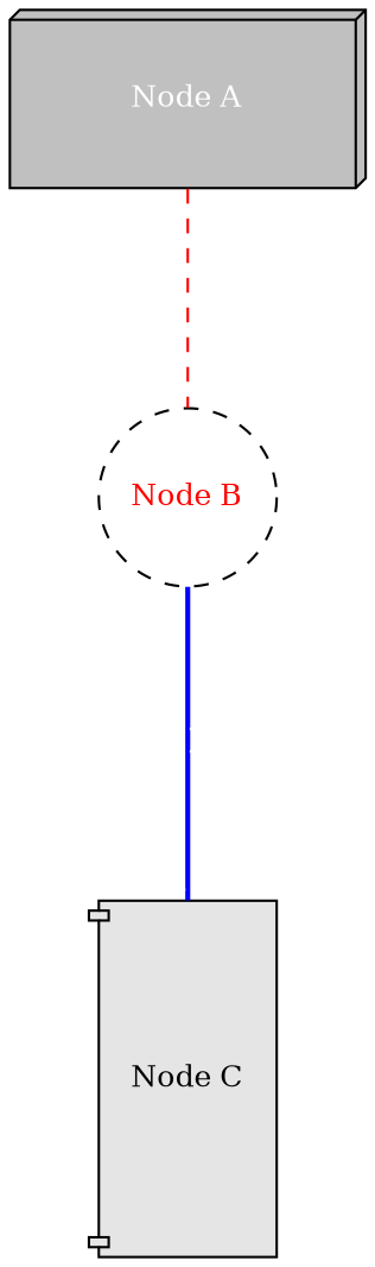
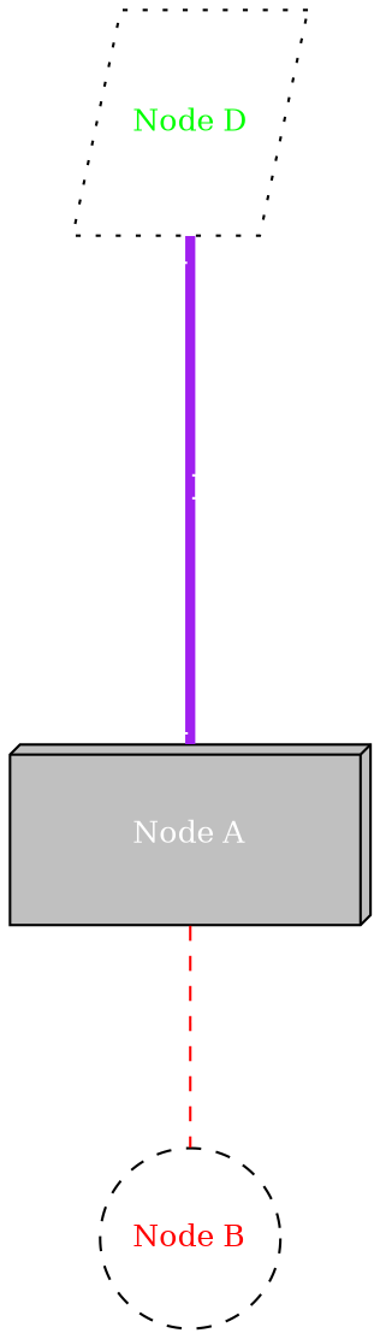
  digraph {
    node [fillcolor=white fontsize=12 style=filled]
    edge [dir=none fontcolor=white headlabel=head taillabel=tail]
    n1 [fillcolor=gray fontcolor=white height=1.0 label="Node A" shape=box3d width=2.0]
    n2 [fontcolor=red height=1.0 label="Node B" shape=ellipse style=dashed width=1.0]
-   n3 [fillcolor=gray90 fontcolor=black height=2.0 label="Node C" shape=component width=1.0]
+   n4 [fontcolor=green height=1.25 label="Node D" shape=parallelogram style=dotted width=1.25]
    n1 -> n2 [arrowsize=1.5 color=red label="Edge AB" minlen=2 style=dashed weight=1.5]
-   n2 -> n3 [arrowhead=vee arrowtail=box color=blue label="Edge BC" minlen=3 penwidth=2.0 style=solid weight=2.5]
+   n4 -> n1 [arrowhead=inv arrowtail=dot color=purple label="Edge DA" minlen=5 penwidth=4.0 style=bold weight=4.5]
  }
